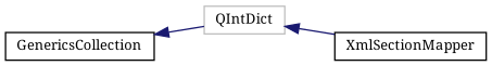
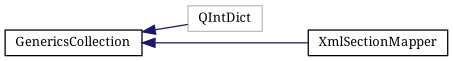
  digraph {
    fontname="Noto Serif"
    rankdir=LR
    node [color=black fillcolor=white fontname="Noto Serif" fontsize=10 shape=record style=filled]
    edge [color=midnightblue dir=back fontname="Noto Serif" fontsize=10 labelfontname=Helvetica labelfontsize=10 style=solid]
    n1 [color=grey75 height=0.2 label=QIntDict width=0.4]
    n2 [height=0.2 label=XmlSectionMapper width=0.4]
    n3 [height=0.2 label=GenericsCollection width=0.4]
-   n1 -> n2
+   n3 -> n2
    n3 -> n1
  }
